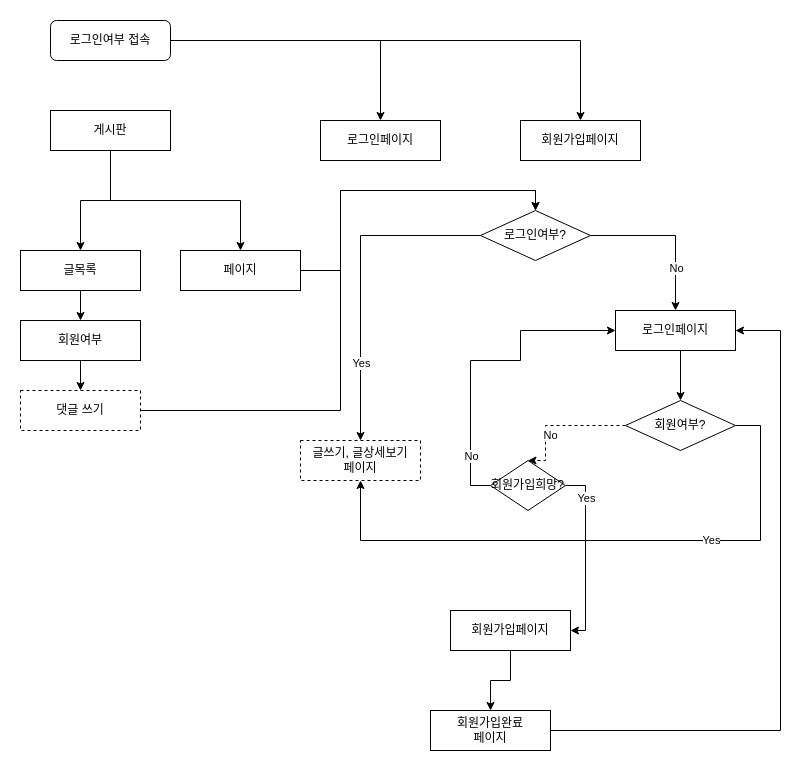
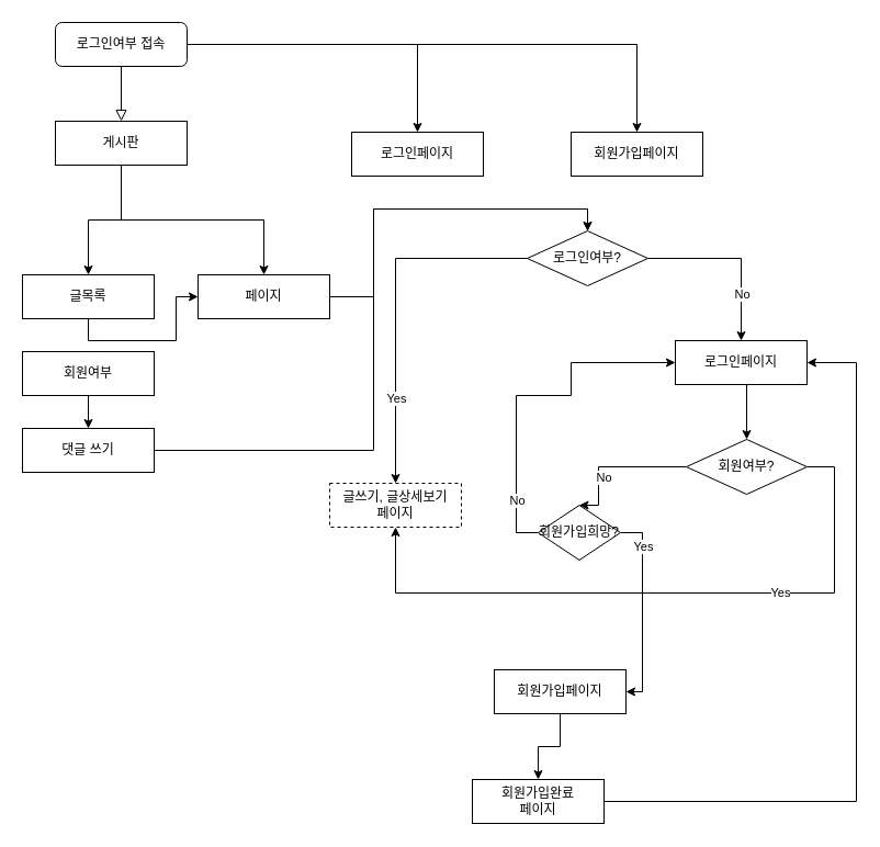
  <mxCell id="0" />
  <mxCell id="1" parent="0" />
+ <mxCell id="2" value="" style="rounded=0;html=1;jettySize=auto;orthogonalLoop=1;fontSize=11;endArrow=block;endFill=0;endSize=8;strokeWidth=1;shadow=0;labelBackgroundColor=none;edgeStyle=orthogonalEdgeStyle;entryX=0.5;entryY=0;entryDx=0;entryDy=0;" edge="1" parent="1" source="5" target="8"><mxGeometry relative="1" as="geometry"><mxPoint x="110" y="110" as="targetPoint" /></mxGeometry></mxCell>
  <mxCell id="3" style="edgeStyle=orthogonalEdgeStyle;rounded=0;orthogonalLoop=1;jettySize=auto;html=1;" edge="1" parent="1" source="5" target="9"><mxGeometry relative="1" as="geometry" /></mxCell>
  <mxCell id="4" style="edgeStyle=orthogonalEdgeStyle;rounded=0;orthogonalLoop=1;jettySize=auto;html=1;exitX=1;exitY=0.5;exitDx=0;exitDy=0;entryX=0.5;entryY=0;entryDx=0;entryDy=0;" edge="1" parent="1" source="5" target="10"><mxGeometry relative="1" as="geometry" /></mxCell>
  <mxCell id="5" value="로그인여부 접속" style="rounded=1;whiteSpace=wrap;html=1;fontSize=12;glass=0;strokeWidth=1;shadow=0;" vertex="1" parent="1"><mxGeometry x="50" y="20" width="120" height="40" as="geometry" /></mxCell>
  <mxCell id="6" style="edgeStyle=orthogonalEdgeStyle;rounded=0;orthogonalLoop=1;jettySize=auto;html=1;entryX=0.5;entryY=0;entryDx=0;entryDy=0;" edge="1" parent="1" source="8" target="12"><mxGeometry relative="1" as="geometry" /></mxCell>
  <mxCell id="7" style="edgeStyle=orthogonalEdgeStyle;rounded=0;orthogonalLoop=1;jettySize=auto;html=1;entryX=0.5;entryY=0;entryDx=0;entryDy=0;" edge="1" parent="1" source="8" target="14"><mxGeometry relative="1" as="geometry"><Array as="points"><mxPoint x="110" y="200" /><mxPoint x="240" y="200" /></Array></mxGeometry></mxCell>
  <mxCell id="8" value="게시판" style="rounded=0;whiteSpace=wrap;html=1;" vertex="1" parent="1"><mxGeometry x="50" y="110" width="120" height="40" as="geometry" /></mxCell>
  <mxCell id="9" value="로그인페이지" style="rounded=0;whiteSpace=wrap;html=1;" vertex="1" parent="1"><mxGeometry x="320" y="120" width="120" height="40" as="geometry" /></mxCell>
  <mxCell id="10" value="회원가입페이지" style="rounded=0;whiteSpace=wrap;html=1;" vertex="1" parent="1"><mxGeometry x="520" y="120" width="120" height="40" as="geometry" /></mxCell>
- <mxCell id="11" style="edgeStyle=orthogonalEdgeStyle;rounded=0;orthogonalLoop=1;jettySize=auto;html=1;exitX=0.5;exitY=1;exitDx=0;exitDy=0;entryX=0.5;entryY=0;entryDx=0;entryDy=0;" edge="1" parent="1" source="12" target="29"><mxGeometry relative="1" as="geometry" /></mxCell>
+ <mxCell id="11" style="edgeStyle=orthogonalEdgeStyle;rounded=0;orthogonalLoop=1;jettySize=auto;html=1;exitX=0.5;exitY=1;exitDx=0;exitDy=0;" edge="1" parent="1" source="12" target="14"><mxGeometry relative="1" as="geometry" /></mxCell>
  <mxCell id="12" value="글목록" style="rounded=0;whiteSpace=wrap;html=1;" vertex="1" parent="1"><mxGeometry x="20" y="250" width="120" height="40" as="geometry" /></mxCell>
  <mxCell id="13" style="edgeStyle=orthogonalEdgeStyle;rounded=0;orthogonalLoop=1;jettySize=auto;html=1;entryX=0.5;entryY=0;entryDx=0;entryDy=0;exitX=1;exitY=0.5;exitDx=0;exitDy=0;" edge="1" parent="1" source="14" target="19"><mxGeometry relative="1" as="geometry"><mxPoint x="350" y="270" as="sourcePoint" /><Array as="points"><mxPoint x="340" y="270" /><mxPoint x="340" y="190" /><mxPoint x="535" y="190" /></Array></mxGeometry></mxCell>
  <mxCell id="14" value="페이지" style="rounded=0;whiteSpace=wrap;html=1;" vertex="1" parent="1"><mxGeometry x="180" y="250" width="120" height="40" as="geometry" /></mxCell>
  <mxCell id="15" style="edgeStyle=orthogonalEdgeStyle;rounded=0;orthogonalLoop=1;jettySize=auto;html=1;entryX=0.5;entryY=0;entryDx=0;entryDy=0;exitX=0;exitY=0.5;exitDx=0;exitDy=0;" edge="1" parent="1" source="19" target="20"><mxGeometry relative="1" as="geometry"><Array as="points"><mxPoint x="360" y="235" /></Array><mxPoint x="440" y="270" as="sourcePoint" /></mxGeometry></mxCell>
  <mxCell id="16" value="Yes" style="edgeLabel;html=1;align=center;verticalAlign=middle;resizable=0;points=[];" vertex="1" connectable="0" parent="15"><mxGeometry x="0.66" y="-3" relative="1" as="geometry"><mxPoint x="3" y="-23" as="offset" /></mxGeometry></mxCell>
  <mxCell id="17" style="edgeStyle=orthogonalEdgeStyle;rounded=0;orthogonalLoop=1;jettySize=auto;html=1;entryX=0.5;entryY=0;entryDx=0;entryDy=0;exitX=1;exitY=0.5;exitDx=0;exitDy=0;" edge="1" parent="1" source="19" target="22"><mxGeometry relative="1" as="geometry"><Array as="points"><mxPoint x="675" y="235" /></Array></mxGeometry></mxCell>
  <mxCell id="18" value="No" style="edgeLabel;html=1;align=center;verticalAlign=middle;resizable=0;points=[];" vertex="1" connectable="0" parent="17"><mxGeometry x="0.72" y="-2" relative="1" as="geometry"><mxPoint x="2" y="-21" as="offset" /></mxGeometry></mxCell>
  <mxCell id="19" value="로그인여부?" style="rhombus;whiteSpace=wrap;html=1;" vertex="1" parent="1"><mxGeometry x="480" y="210" width="110" height="50" as="geometry" /></mxCell>
  <mxCell id="20" value="&lt;div&gt;글쓰기, 글상세보기&lt;/div&gt;&lt;div&gt; 페이지&lt;/div&gt;" style="rounded=0;whiteSpace=wrap;html=1;dashed=1;" vertex="1" parent="1"><mxGeometry x="300" y="440" width="120" height="40" as="geometry" /></mxCell>
  <mxCell id="21" style="edgeStyle=orthogonalEdgeStyle;rounded=0;orthogonalLoop=1;jettySize=auto;html=1;entryX=0.5;entryY=0;entryDx=0;entryDy=0;" edge="1" parent="1" source="22" target="27"><mxGeometry relative="1" as="geometry"><Array as="points"><mxPoint x="680" y="330" /><mxPoint x="680" y="330" /></Array></mxGeometry></mxCell>
  <mxCell id="22" value="로그인페이지" style="rounded=0;whiteSpace=wrap;html=1;" vertex="1" parent="1"><mxGeometry x="615" y="310" width="120" height="40" as="geometry" /></mxCell>
- <mxCell id="23" style="edgeStyle=orthogonalEdgeStyle;rounded=0;orthogonalLoop=1;jettySize=auto;html=1;entryX=0.5;entryY=0;entryDx=0;entryDy=0;exitX=0;exitY=0.5;exitDx=0;exitDy=0;dashed=1;" edge="1" parent="1" source="27" target="34"><mxGeometry relative="1" as="geometry"><Array as="points"><mxPoint x="545" y="425" /></Array></mxGeometry></mxCell>
+ <mxCell id="23" style="edgeStyle=orthogonalEdgeStyle;rounded=0;orthogonalLoop=1;jettySize=auto;html=1;entryX=0.5;entryY=0;entryDx=0;entryDy=0;exitX=0;exitY=0.5;exitDx=0;exitDy=0;" edge="1" parent="1" source="27" target="34"><mxGeometry relative="1" as="geometry"><Array as="points"><mxPoint x="545" y="425" /></Array></mxGeometry></mxCell>
  <mxCell id="24" value="No" style="edgeLabel;html=1;align=center;verticalAlign=middle;resizable=0;points=[];" vertex="1" connectable="0" parent="23"><mxGeometry x="0.304" y="-3" relative="1" as="geometry"><mxPoint x="7" y="3" as="offset" /></mxGeometry></mxCell>
  <mxCell id="25" style="edgeStyle=orthogonalEdgeStyle;rounded=0;orthogonalLoop=1;jettySize=auto;html=1;entryX=0.5;entryY=1;entryDx=0;entryDy=0;exitX=1;exitY=0.5;exitDx=0;exitDy=0;" edge="1" parent="1" source="27" target="20"><mxGeometry relative="1" as="geometry"><Array as="points"><mxPoint x="760" y="425" /><mxPoint x="760" y="540" /><mxPoint x="360" y="540" /></Array></mxGeometry></mxCell>
  <mxCell id="26" value="Yes" style="edgeLabel;html=1;align=center;verticalAlign=middle;resizable=0;points=[];" vertex="1" connectable="0" parent="25"><mxGeometry x="-0.368" y="-1" relative="1" as="geometry"><mxPoint as="offset" /></mxGeometry></mxCell>
  <mxCell id="27" value="회원여부?" style="rhombus;whiteSpace=wrap;html=1;" vertex="1" parent="1"><mxGeometry x="625" y="400" width="110" height="50" as="geometry" /></mxCell>
  <mxCell id="28" style="edgeStyle=orthogonalEdgeStyle;rounded=0;orthogonalLoop=1;jettySize=auto;html=1;exitX=0.5;exitY=1;exitDx=0;exitDy=0;entryX=0.5;entryY=0;entryDx=0;entryDy=0;" edge="1" parent="1" source="29" target="40"><mxGeometry relative="1" as="geometry" /></mxCell>
  <mxCell id="29" value="회원여부" style="rounded=0;whiteSpace=wrap;html=1;" vertex="1" parent="1"><mxGeometry x="20" y="320" width="120" height="40" as="geometry" /></mxCell>
  <mxCell id="30" style="edgeStyle=orthogonalEdgeStyle;rounded=0;orthogonalLoop=1;jettySize=auto;html=1;entryX=0;entryY=0.5;entryDx=0;entryDy=0;exitX=0;exitY=0.5;exitDx=0;exitDy=0;" edge="1" parent="1" source="34" target="22"><mxGeometry relative="1" as="geometry"><Array as="points"><mxPoint x="470" y="485" /><mxPoint x="470" y="360" /><mxPoint x="520" y="360" /><mxPoint x="520" y="330" /></Array></mxGeometry></mxCell>
  <mxCell id="31" value="&lt;div&gt;No&lt;/div&gt;" style="edgeLabel;html=1;align=center;verticalAlign=middle;resizable=0;points=[];" vertex="1" connectable="0" parent="30"><mxGeometry x="-0.68" y="-2" relative="1" as="geometry"><mxPoint x="-2" y="1" as="offset" /></mxGeometry></mxCell>
  <mxCell id="32" style="edgeStyle=orthogonalEdgeStyle;rounded=0;orthogonalLoop=1;jettySize=auto;html=1;exitX=1;exitY=0.5;exitDx=0;exitDy=0;entryX=1;entryY=0.5;entryDx=0;entryDy=0;" edge="1" parent="1" source="34" target="36"><mxGeometry relative="1" as="geometry" /></mxCell>
  <mxCell id="33" value="Yes" style="edgeLabel;html=1;align=center;verticalAlign=middle;resizable=0;points=[];" vertex="1" connectable="0" parent="32"><mxGeometry x="-0.647" relative="1" as="geometry"><mxPoint as="offset" /></mxGeometry></mxCell>
  <mxCell id="34" value="회원가입희망?" style="rhombus;whiteSpace=wrap;html=1;" vertex="1" parent="1"><mxGeometry x="490" y="460" width="75" height="50" as="geometry" /></mxCell>
  <mxCell id="35" style="edgeStyle=orthogonalEdgeStyle;rounded=0;orthogonalLoop=1;jettySize=auto;html=1;entryX=0.5;entryY=0;entryDx=0;entryDy=0;" edge="1" parent="1" source="36" target="38"><mxGeometry relative="1" as="geometry" /></mxCell>
  <mxCell id="36" value="회원가입페이지" style="rounded=0;whiteSpace=wrap;html=1;" vertex="1" parent="1"><mxGeometry x="450" y="610" width="120" height="40" as="geometry" /></mxCell>
  <mxCell id="37" style="edgeStyle=orthogonalEdgeStyle;rounded=0;orthogonalLoop=1;jettySize=auto;html=1;entryX=1;entryY=0.5;entryDx=0;entryDy=0;" edge="1" parent="1" source="38" target="22"><mxGeometry relative="1" as="geometry"><Array as="points"><mxPoint x="780" y="730" /><mxPoint x="780" y="330" /></Array></mxGeometry></mxCell>
  <mxCell id="38" value="&lt;div&gt;회원가입완료&lt;/div&gt;&lt;div&gt;페이지&lt;br&gt;&lt;/div&gt;" style="rounded=0;whiteSpace=wrap;html=1;" vertex="1" parent="1"><mxGeometry x="430" y="710" width="120" height="40" as="geometry" /></mxCell>
  <mxCell id="39" style="edgeStyle=orthogonalEdgeStyle;rounded=0;orthogonalLoop=1;jettySize=auto;html=1;entryX=0.5;entryY=0;entryDx=0;entryDy=0;" edge="1" parent="1" source="40" target="19"><mxGeometry relative="1" as="geometry"><Array as="points"><mxPoint x="340" y="410" /><mxPoint x="340" y="190" /><mxPoint x="535" y="190" /></Array></mxGeometry></mxCell>
- <mxCell id="40" value="댓글 쓰기" style="rounded=0;whiteSpace=wrap;html=1;dashed=1;" vertex="1" parent="1"><mxGeometry x="20" y="390" width="120" height="40" as="geometry" /></mxCell>
+ <mxCell id="40" value="댓글 쓰기" style="rounded=0;whiteSpace=wrap;html=1;" vertex="1" parent="1"><mxGeometry x="20" y="390" width="120" height="40" as="geometry" /></mxCell>
